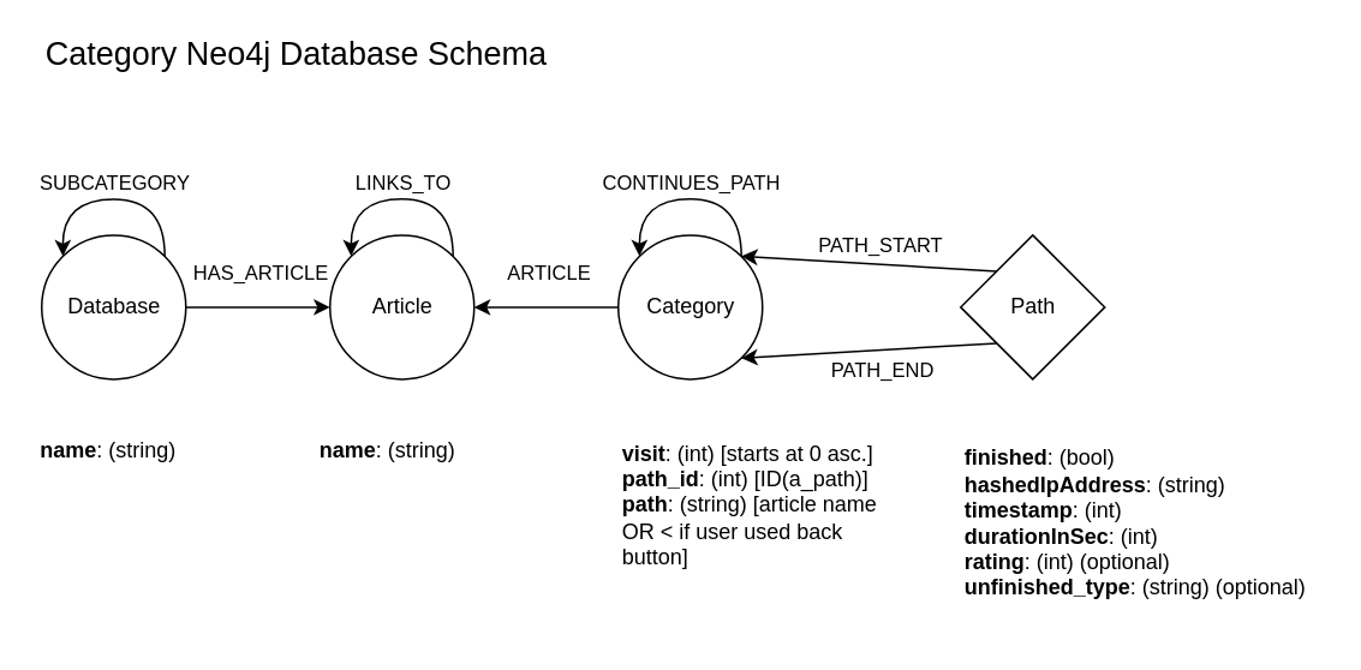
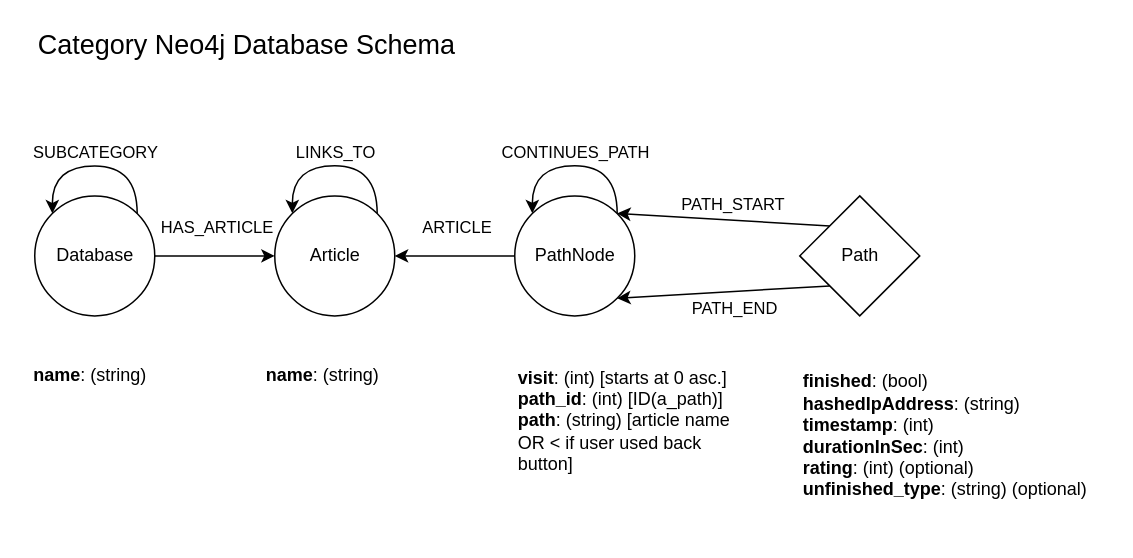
  <mxCell id="0" />
  <mxCell id="1" parent="0" />
  <mxCell id="2" value="" style="edgeStyle=orthogonalEdgeStyle;rounded=0;orthogonalLoop=1;jettySize=auto;html=1;" parent="1" source="4" target="5" edge="1"><mxGeometry relative="1" as="geometry" /></mxCell>
  <mxCell id="3" value="HAS_ARTICLE" style="edgeLabel;html=1;align=center;verticalAlign=middle;resizable=0;points=[];" parent="2" vertex="1" connectable="0"><mxGeometry x="0.246" relative="1" as="geometry"><mxPoint x="-9" y="-20" as="offset" /></mxGeometry></mxCell>
  <mxCell id="4" value="Database" style="ellipse;whiteSpace=wrap;html=1;aspect=fixed;" parent="1" vertex="1"><mxGeometry x="22.5" y="130.09" width="80" height="80" as="geometry" /></mxCell>
  <mxCell id="5" value="Article" style="ellipse;whiteSpace=wrap;html=1;aspect=fixed;" parent="1" vertex="1"><mxGeometry x="182.5" y="130.09" width="80" height="80" as="geometry" /></mxCell>
  <mxCell id="6" style="edgeStyle=none;rounded=0;orthogonalLoop=1;jettySize=auto;html=1;exitX=0;exitY=0;exitDx=0;exitDy=0;entryX=1;entryY=0;entryDx=0;entryDy=0;" edge="1" parent="1" source="10" target="16"><mxGeometry relative="1" as="geometry" /></mxCell>
  <mxCell id="7" value="PATH_START" style="edgeLabel;html=1;align=center;verticalAlign=middle;resizable=0;points=[];" vertex="1" connectable="0" parent="6"><mxGeometry x="-0.414" y="2" relative="1" as="geometry"><mxPoint x="-23" y="-14" as="offset" /></mxGeometry></mxCell>
  <mxCell id="8" style="edgeStyle=none;rounded=0;orthogonalLoop=1;jettySize=auto;html=1;exitX=0;exitY=1;exitDx=0;exitDy=0;entryX=1;entryY=1;entryDx=0;entryDy=0;" edge="1" parent="1" source="10" target="16"><mxGeometry relative="1" as="geometry" /></mxCell>
  <mxCell id="9" value="PATH_END" style="edgeLabel;html=1;align=center;verticalAlign=middle;resizable=0;points=[];" vertex="1" connectable="0" parent="8"><mxGeometry x="-0.432" y="1" relative="1" as="geometry"><mxPoint x="-24" y="11" as="offset" /></mxGeometry></mxCell>
  <mxCell id="10" value="Path" style="rhombus;whiteSpace=wrap;html=1;aspect=fixed;" parent="1" vertex="1"><mxGeometry x="532.5" y="130.09" width="80" height="80" as="geometry" /></mxCell>
  <mxCell id="11" value="&lt;b&gt;name&lt;/b&gt;: (string)" style="text;html=1;strokeColor=none;fillColor=none;align=left;verticalAlign=middle;whiteSpace=wrap;rounded=0;" parent="1" vertex="1"><mxGeometry x="20" y="230" width="85" height="39.94" as="geometry" /></mxCell>
  <mxCell id="12" value="&lt;b&gt;name&lt;/b&gt;: (string)" style="text;html=1;strokeColor=none;fillColor=none;align=left;verticalAlign=middle;whiteSpace=wrap;rounded=0;" parent="1" vertex="1"><mxGeometry x="175" y="230" width="95" height="39.94" as="geometry" /></mxCell>
  <mxCell id="13" value="&lt;b&gt;finished&lt;/b&gt;: (bool)&lt;br&gt;&lt;b&gt;hashedIpAddress&lt;/b&gt;: (string)&lt;br&gt;&lt;b&gt;timestamp&lt;/b&gt;: (int)&lt;br&gt;&lt;b&gt;durationInSec&lt;/b&gt;: (int)&lt;br&gt;&lt;b&gt;rating&lt;/b&gt;: (int) (optional)&lt;br&gt;&lt;b&gt;unfinished_type&lt;/b&gt;: (string) (optional)" style="text;html=1;strokeColor=none;fillColor=none;align=left;verticalAlign=middle;whiteSpace=wrap;rounded=0;" parent="1" vertex="1"><mxGeometry x="532.5" y="230" width="200" height="120" as="geometry" /></mxCell>
  <mxCell id="14" style="edgeStyle=none;rounded=0;orthogonalLoop=1;jettySize=auto;html=1;exitX=0;exitY=0.5;exitDx=0;exitDy=0;entryX=1;entryY=0.5;entryDx=0;entryDy=0;" edge="1" parent="1" source="16" target="5"><mxGeometry relative="1" as="geometry" /></mxCell>
  <mxCell id="15" value="ARTICLE" style="edgeLabel;html=1;align=center;verticalAlign=middle;resizable=0;points=[];" vertex="1" connectable="0" parent="14"><mxGeometry x="-0.419" y="1" relative="1" as="geometry"><mxPoint x="-16" y="-21" as="offset" /></mxGeometry></mxCell>
- <mxCell id="16" value="Category" style="ellipse;whiteSpace=wrap;html=1;aspect=fixed;" parent="1" vertex="1"><mxGeometry x="342.5" y="130.09" width="80" height="80" as="geometry" /></mxCell>
+ <mxCell id="16" value="PathNode" style="ellipse;whiteSpace=wrap;html=1;aspect=fixed;" parent="1" vertex="1"><mxGeometry x="342.5" y="130.09" width="80" height="80" as="geometry" /></mxCell>
  <mxCell id="17" style="edgeStyle=orthogonalEdgeStyle;rounded=0;orthogonalLoop=1;jettySize=auto;elbow=vertical;html=1;exitX=1;exitY=0;exitDx=0;exitDy=0;entryX=0;entryY=0;entryDx=0;entryDy=0;curved=1;" parent="1" source="4" target="4" edge="1"><mxGeometry relative="1" as="geometry"><Array as="points"><mxPoint x="90.5" y="110.09" /><mxPoint x="34.5" y="110.09" /></Array></mxGeometry></mxCell>
  <mxCell id="18" value="SUBCATEGORY" style="edgeLabel;html=1;align=center;verticalAlign=middle;resizable=0;points=[];" parent="17" vertex="1" connectable="0"><mxGeometry x="-0.24" y="4" relative="1" as="geometry"><mxPoint x="-14" y="-14" as="offset" /></mxGeometry></mxCell>
  <mxCell id="19" value="&lt;b&gt;visit&lt;/b&gt;: (int) [starts at 0 asc.]&lt;br&gt;&lt;b&gt;path_id&lt;/b&gt;: (int) [ID(a_path)]&lt;br&gt;&lt;b&gt;path&lt;/b&gt;: (string) [article name OR &amp;lt; if user used back button]" style="text;html=1;strokeColor=none;fillColor=none;align=left;verticalAlign=middle;whiteSpace=wrap;rounded=0;" vertex="1" parent="1"><mxGeometry x="342.5" y="220.06" width="150" height="120" as="geometry" /></mxCell>
  <mxCell id="20" style="edgeStyle=orthogonalEdgeStyle;rounded=0;orthogonalLoop=1;jettySize=auto;elbow=vertical;html=1;exitX=1;exitY=0;exitDx=0;exitDy=0;entryX=0;entryY=0;entryDx=0;entryDy=0;curved=1;" edge="1" parent="1"><mxGeometry relative="1" as="geometry"><Array as="points"><mxPoint x="410.5" y="109.97" /><mxPoint x="354.5" y="109.97" /></Array><mxPoint x="410.784" y="141.686" as="sourcePoint" /><mxPoint x="354.216" y="141.686" as="targetPoint" /></mxGeometry></mxCell>
  <mxCell id="21" value="CONTINUES_PATH" style="edgeLabel;html=1;align=center;verticalAlign=middle;resizable=0;points=[];" vertex="1" connectable="0" parent="20"><mxGeometry x="-0.24" y="4" relative="1" as="geometry"><mxPoint x="-14" y="-14" as="offset" /></mxGeometry></mxCell>
  <mxCell id="22" style="edgeStyle=orthogonalEdgeStyle;rounded=0;orthogonalLoop=1;jettySize=auto;elbow=vertical;html=1;exitX=1;exitY=0;exitDx=0;exitDy=0;entryX=0;entryY=0;entryDx=0;entryDy=0;curved=1;" edge="1" parent="1"><mxGeometry relative="1" as="geometry"><Array as="points"><mxPoint x="250.5" y="109.97" /><mxPoint x="194.5" y="109.97" /></Array><mxPoint x="250.784" y="141.686" as="sourcePoint" /><mxPoint x="194.216" y="141.686" as="targetPoint" /></mxGeometry></mxCell>
  <mxCell id="23" value="LINKS_TO" style="edgeLabel;html=1;align=center;verticalAlign=middle;resizable=0;points=[];" vertex="1" connectable="0" parent="22"><mxGeometry x="-0.24" y="4" relative="1" as="geometry"><mxPoint x="-14" y="-14" as="offset" /></mxGeometry></mxCell>
  <mxCell id="24" value="&lt;span style=&quot;font-size: 18px&quot;&gt;Category Neo4j Database Schema&lt;/span&gt;" style="text;html=1;align=left;verticalAlign=middle;resizable=0;points=[];autosize=1;strokeColor=none;" vertex="1" parent="1"><mxGeometry x="22.5" y="20" width="320" height="20" as="geometry" /></mxCell>
